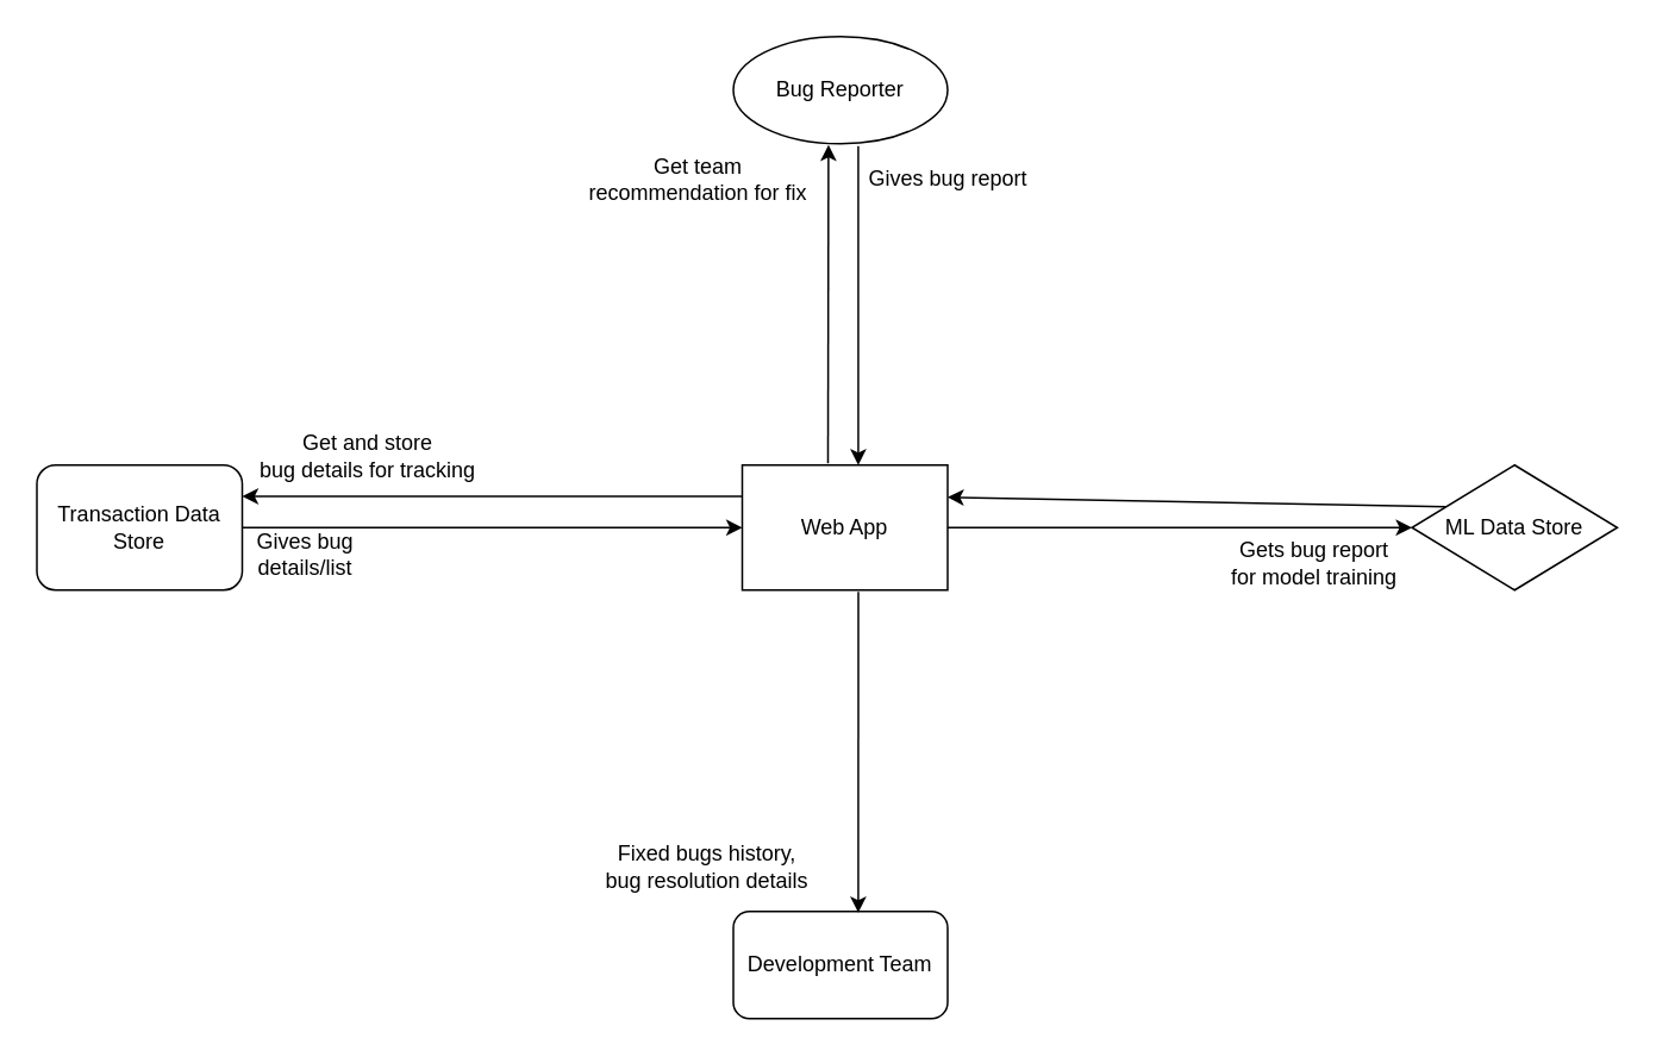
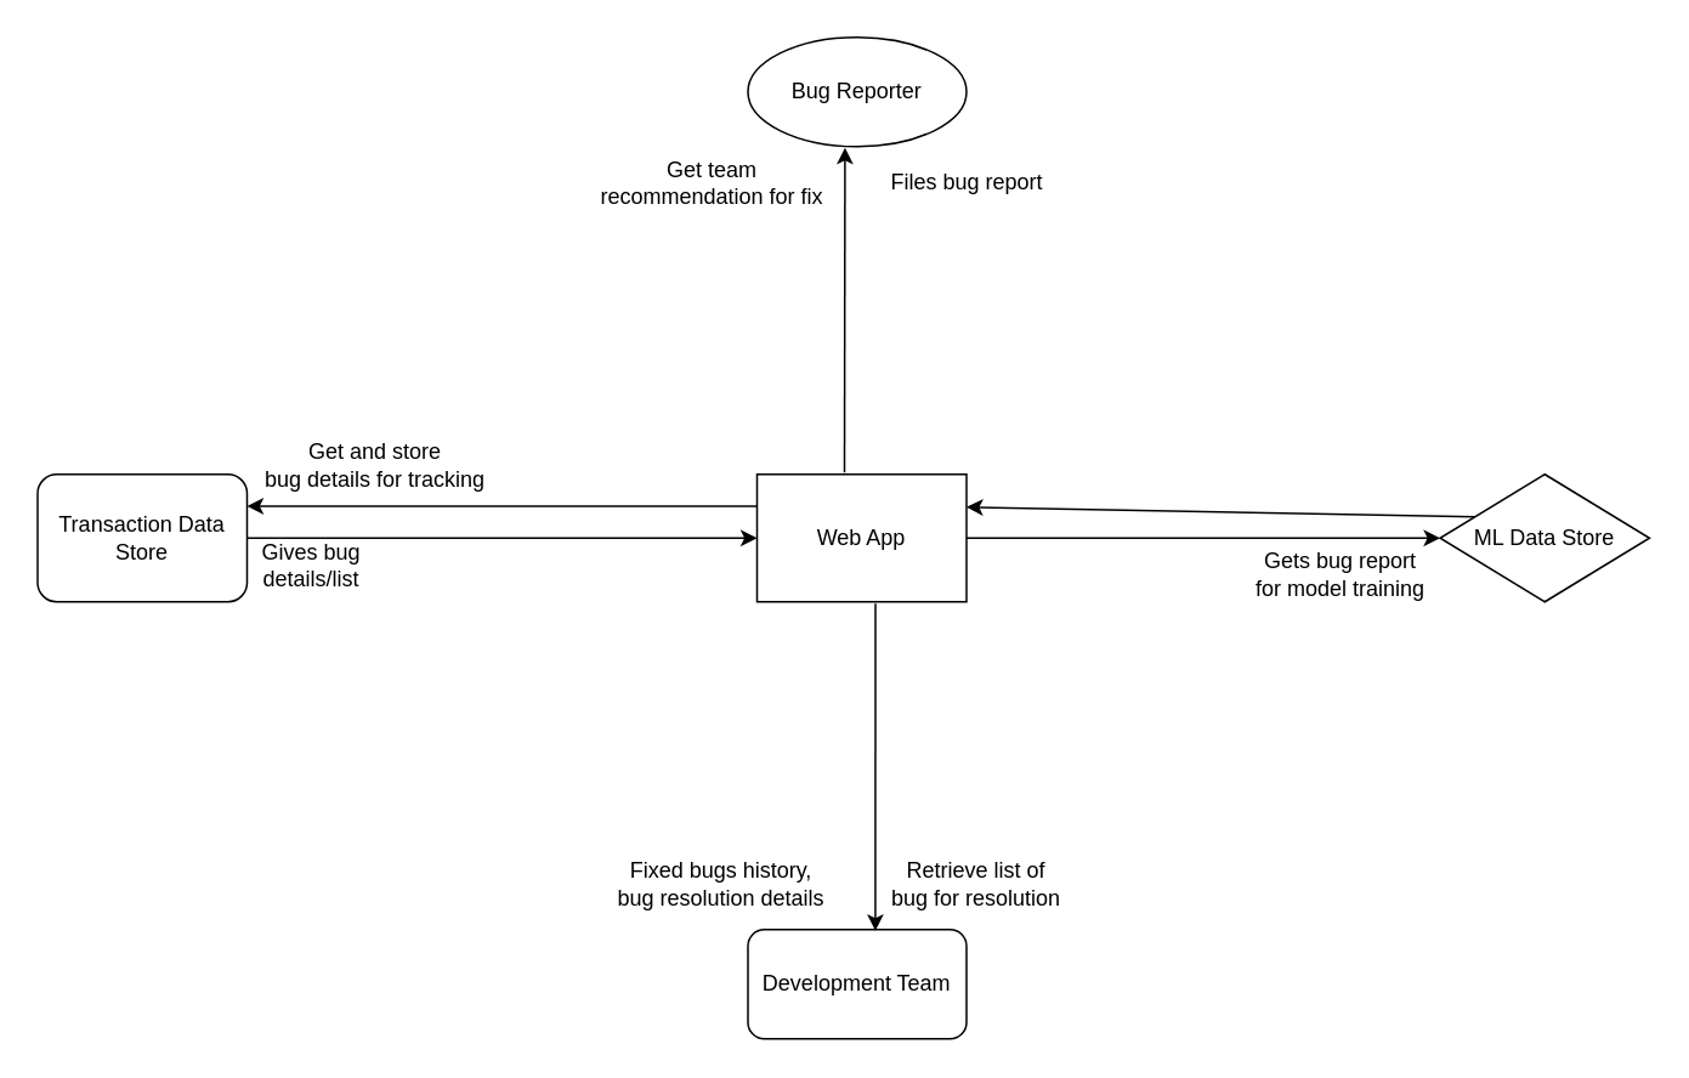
  <mxCell id="0" />
  <mxCell id="1" parent="0" />
  <mxCell id="2" style="edgeStyle=none;rounded=0;orthogonalLoop=1;jettySize=auto;html=1;entryX=0.444;entryY=1.011;entryDx=0;entryDy=0;entryPerimeter=0;" parent="1" target="8" edge="1"><mxGeometry relative="1" as="geometry"><mxPoint x="450" y="170" as="targetPoint" /><mxPoint x="463" y="259" as="sourcePoint" /></mxGeometry></mxCell>
  <mxCell id="3" style="edgeStyle=none;rounded=0;orthogonalLoop=1;jettySize=auto;html=1;entryX=0;entryY=0.5;entryDx=0;entryDy=0;" edge="1" parent="1" target="11"><mxGeometry relative="1" as="geometry"><mxPoint x="530" y="295" as="sourcePoint" /><mxPoint x="670" y="299.072" as="targetPoint" /></mxGeometry></mxCell>
  <mxCell id="4" style="edgeStyle=none;rounded=0;orthogonalLoop=1;jettySize=auto;html=1;entryX=1;entryY=0.25;entryDx=0;entryDy=0;exitX=0;exitY=0.25;exitDx=0;exitDy=0;" edge="1" parent="1" source="5" target="13"><mxGeometry relative="1" as="geometry" /></mxCell>
  <mxCell id="5" value="Web App" style="rounded=0;whiteSpace=wrap;html=1;" parent="1" vertex="1"><mxGeometry x="415" y="260" width="115" height="70" as="geometry" /></mxCell>
  <mxCell id="6" style="edgeStyle=none;rounded=0;orthogonalLoop=1;jettySize=auto;html=1;exitX=0;exitY=0.25;exitDx=0;exitDy=0;" edge="1" parent="1" source="11"><mxGeometry relative="1" as="geometry"><mxPoint x="530" y="278" as="targetPoint" /><mxPoint x="670" y="280" as="sourcePoint" /></mxGeometry></mxCell>
- <mxCell id="7" style="edgeStyle=none;rounded=0;orthogonalLoop=1;jettySize=auto;html=1;entryX=0.565;entryY=0;entryDx=0;entryDy=0;exitX=0.583;exitY=1.022;exitDx=0;exitDy=0;exitPerimeter=0;entryPerimeter=0;" parent="1" source="8" edge="1" target="5"><mxGeometry relative="1" as="geometry"><mxPoint x="473" y="123" as="sourcePoint" /><mxPoint x="480" y="260" as="targetPoint" /></mxGeometry></mxCell>
  <mxCell id="8" value="Bug Reporter" style="ellipse;whiteSpace=wrap;html=1;" parent="1" vertex="1"><mxGeometry x="410" y="20" width="120" height="60" as="geometry" /></mxCell>
  <mxCell id="9" value="Development Team" style="rounded=1;whiteSpace=wrap;html=1;" parent="1" vertex="1"><mxGeometry x="410" y="510" width="120" height="60" as="geometry" /></mxCell>
  <mxCell id="10" style="edgeStyle=none;rounded=0;orthogonalLoop=1;jettySize=auto;html=1;entryX=0.583;entryY=0.011;entryDx=0;entryDy=0;entryPerimeter=0;" parent="1" edge="1" target="9"><mxGeometry relative="1" as="geometry"><mxPoint x="480" y="331" as="sourcePoint" /><mxPoint x="481" y="430" as="targetPoint" /></mxGeometry></mxCell>
  <mxCell id="11" value="ML Data Store" style="rhombus;whiteSpace=wrap;html=1;" vertex="1" parent="1"><mxGeometry x="790" y="260" width="115" height="70" as="geometry" /></mxCell>
  <mxCell id="12" style="edgeStyle=none;rounded=0;orthogonalLoop=1;jettySize=auto;html=1;entryX=0;entryY=0.5;entryDx=0;entryDy=0;" edge="1" parent="1" source="13" target="5"><mxGeometry relative="1" as="geometry" /></mxCell>
  <mxCell id="13" value="Transaction Data Store" style="whiteSpace=wrap;html=1;rounded=1;" vertex="1" parent="1"><mxGeometry x="20" y="260" width="115" height="70" as="geometry" /></mxCell>
- <mxCell id="14" value="Gives bug report" style="text;html=1;align=center;verticalAlign=middle;resizable=0;points=[];autosize=1;strokeColor=none;fillColor=none;" vertex="1" parent="1"><mxGeometry x="480" y="90" width="100" height="20" as="geometry" /></mxCell>
+ <mxCell id="14" value="Files bug report" style="text;html=1;align=center;verticalAlign=middle;resizable=0;points=[];autosize=1;strokeColor=none;fillColor=none;" vertex="1" parent="1"><mxGeometry x="480" y="90" width="100" height="20" as="geometry" /></mxCell>
  <mxCell id="15" value="Get team &lt;br&gt;recommendation for fix" style="text;html=1;align=center;verticalAlign=middle;resizable=0;points=[];autosize=1;strokeColor=none;fillColor=none;" vertex="1" parent="1"><mxGeometry x="320" y="85" width="140" height="30" as="geometry" /></mxCell>
+ <mxCell id="16" value="Retrieve list of &lt;br&gt;bug for resolution" style="text;html=1;align=center;verticalAlign=middle;resizable=0;points=[];autosize=1;strokeColor=none;fillColor=none;" vertex="1" parent="1"><mxGeometry x="480" y="470" width="110" height="30" as="geometry" /></mxCell>
  <mxCell id="17" value="Fixed bugs history, &lt;br&gt;bug resolution details" style="text;html=1;align=center;verticalAlign=middle;resizable=0;points=[];autosize=1;strokeColor=none;fillColor=none;" vertex="1" parent="1"><mxGeometry x="330" y="470" width="130" height="30" as="geometry" /></mxCell>
  <mxCell id="18" value="Gets bug report &lt;br&gt;for model training" style="text;html=1;align=center;verticalAlign=middle;resizable=0;points=[];autosize=1;strokeColor=none;fillColor=none;" vertex="1" parent="1"><mxGeometry x="680" y="300" width="110" height="30" as="geometry" /></mxCell>
  <mxCell id="19" value="Get and store &lt;br&gt;bug details for tracking" style="text;html=1;align=center;verticalAlign=middle;resizable=0;points=[];autosize=1;strokeColor=none;fillColor=none;" vertex="1" parent="1"><mxGeometry x="135" y="240" width="140" height="30" as="geometry" /></mxCell>
  <mxCell id="20" value="Gives bug &lt;br&gt;details/list" style="text;html=1;align=center;verticalAlign=middle;resizable=0;points=[];autosize=1;strokeColor=none;fillColor=none;" vertex="1" parent="1"><mxGeometry x="135" y="295" width="70" height="30" as="geometry" /></mxCell>
